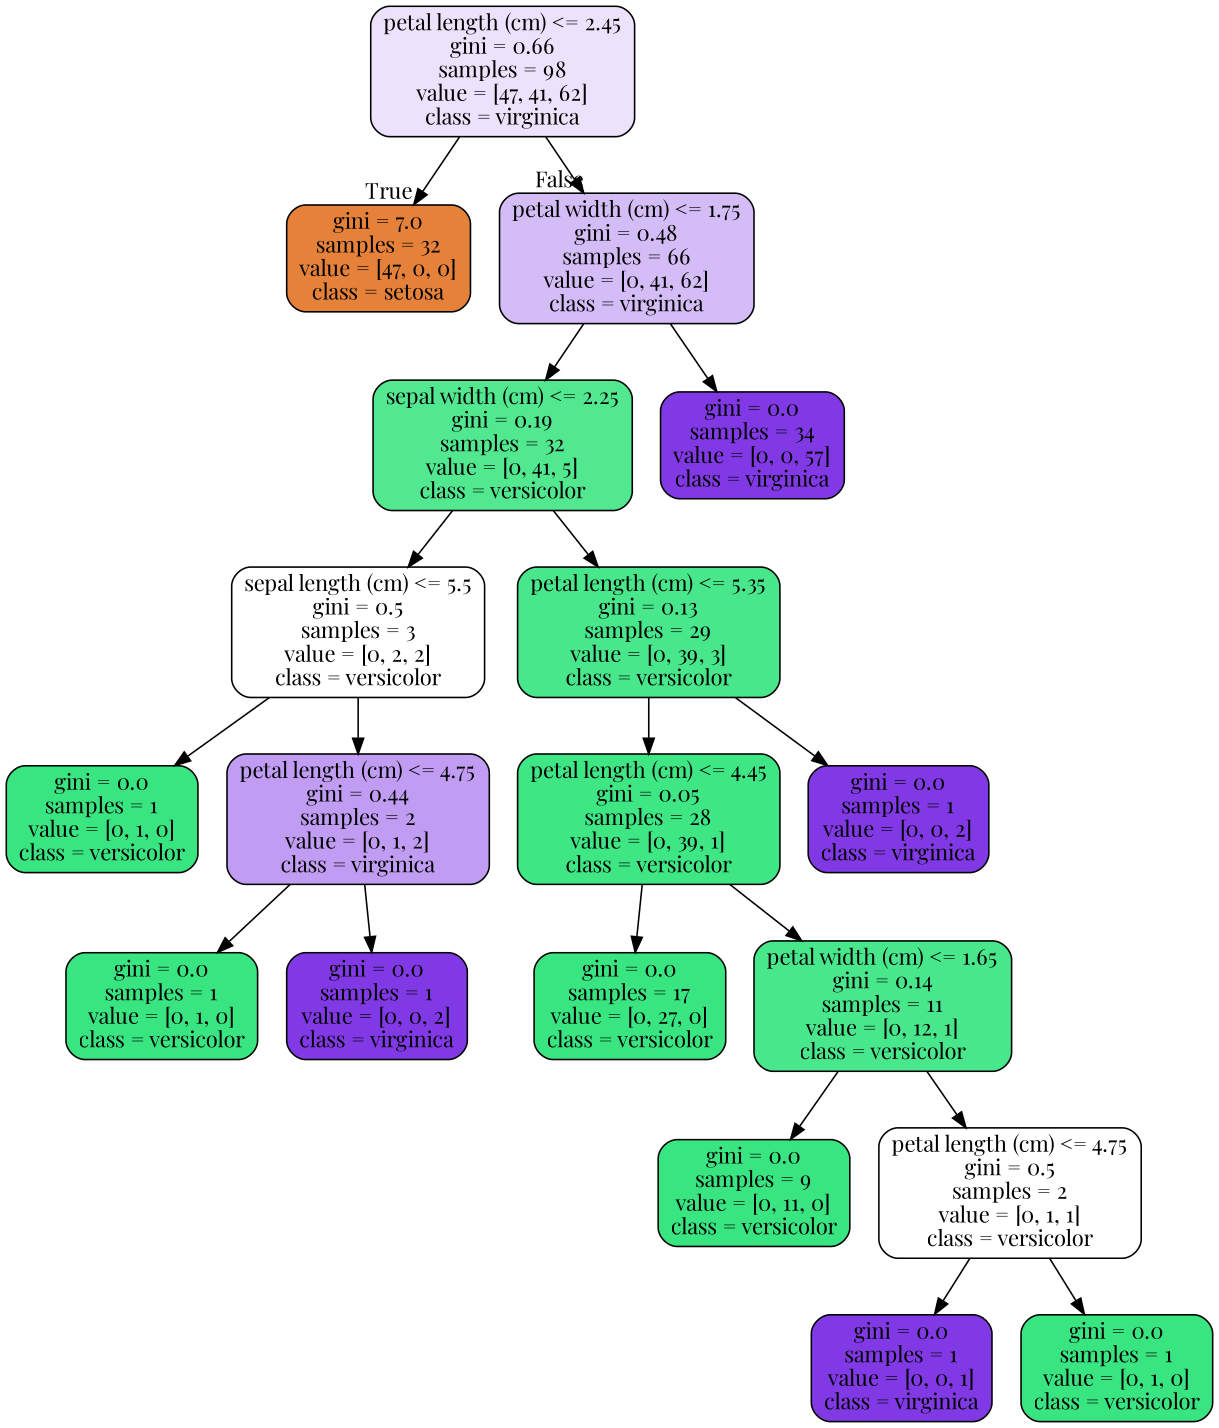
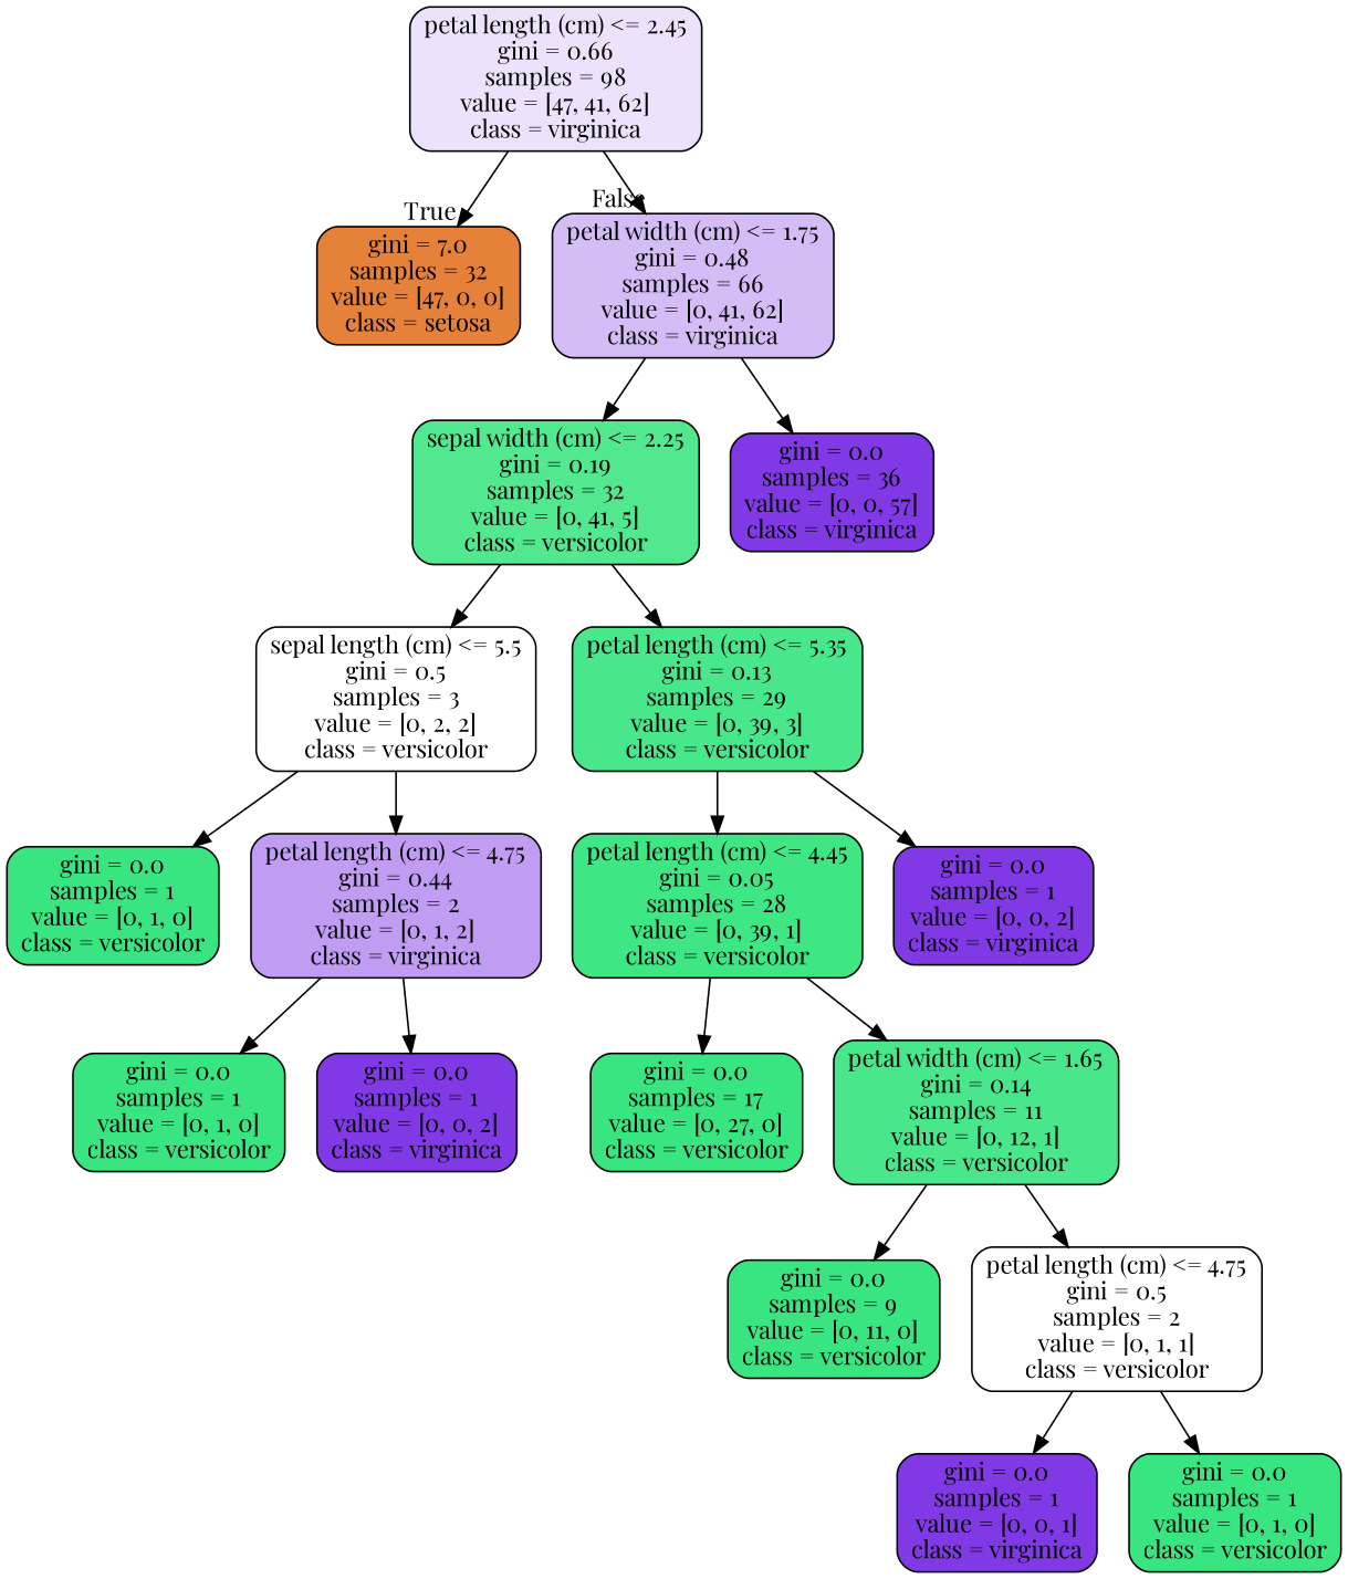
  digraph {
    fontname="Playfair Display"
    node [color=black fillcolor="#39e581" fontname="Playfair Display" shape=box style="filled, rounded"]
    edge [fontname="Playfair Display"]
    n1 [fillcolor="#ede2fb" label="petal length (cm) <= 2.45\ngini = 0.66\nsamples = 98\nvalue = [47, 41, 62]\nclass = virginica"]
    n2 [fillcolor="#e58139" label="gini = 7.0\nsamples = 32\nvalue = [47, 0, 0]\nclass = setosa"]
    n3 [fillcolor="#d4bcf6" label="petal width (cm) <= 1.75\ngini = 0.48\nsamples = 66\nvalue = [0, 41, 62]\nclass = virginica"]
    n4 [fillcolor="#51e890" label="sepal width (cm) <= 2.25\ngini = 0.19\nsamples = 32\nvalue = [0, 41, 5]\nclass = versicolor"]
-   n5 [fillcolor="#8139e5" label="gini = 0.0\nsamples = 34\nvalue = [0, 0, 57]\nclass = virginica"]
+   n5 [fillcolor="#8139e5" label="gini = 0.0\nsamples = 36\nvalue = [0, 0, 57]\nclass = virginica"]
    n6 [fillcolor="#ffffff" label="sepal length (cm) <= 5.5\ngini = 0.5\nsamples = 3\nvalue = [0, 2, 2]\nclass = versicolor"]
    n7 [fillcolor="#48e78b" label="petal length (cm) <= 5.35\ngini = 0.13\nsamples = 29\nvalue = [0, 39, 3]\nclass = versicolor"]
    n8 [label="gini = 0.0\nsamples = 1\nvalue = [0, 1, 0]\nclass = versicolor"]
    n9 [fillcolor="#c09cf2" label="petal length (cm) <= 4.75\ngini = 0.44\nsamples = 2\nvalue = [0, 1, 2]\nclass = virginica"]
    n10 [fillcolor="#3ee684" label="petal length (cm) <= 4.45\ngini = 0.05\nsamples = 28\nvalue = [0, 39, 1]\nclass = versicolor"]
    n11 [fillcolor="#8139e5" label="gini = 0.0\nsamples = 1\nvalue = [0, 0, 2]\nclass = virginica"]
    n12 [label="gini = 0.0\nsamples = 1\nvalue = [0, 1, 0]\nclass = versicolor"]
    n13 [fillcolor="#8139e5" label="gini = 0.0\nsamples = 1\nvalue = [0, 0, 2]\nclass = virginica"]
    n14 [label="gini = 0.0\nsamples = 17\nvalue = [0, 27, 0]\nclass = versicolor"]
    n15 [fillcolor="#49e78c" label="petal width (cm) <= 1.65\ngini = 0.14\nsamples = 11\nvalue = [0, 12, 1]\nclass = versicolor"]
    n16 [label="gini = 0.0\nsamples = 9\nvalue = [0, 11, 0]\nclass = versicolor"]
    n17 [fillcolor="#ffffff" label="petal length (cm) <= 4.75\ngini = 0.5\nsamples = 2\nvalue = [0, 1, 1]\nclass = versicolor"]
    n18 [fillcolor="#8139e5" label="gini = 0.0\nsamples = 1\nvalue = [0, 0, 1]\nclass = virginica"]
    n19 [label="gini = 0.0\nsamples = 1\nvalue = [0, 1, 0]\nclass = versicolor"]
    n1 -> n2 [headlabel=True labelangle=45 labeldistance=2.5]
    n1 -> n3 [headlabel=False labelangle=-45 labeldistance=2.5]
    n3 -> n4
    n3 -> n5
    n4 -> n6
    n4 -> n7
    n6 -> n8
    n6 -> n9
    n7 -> n10
    n7 -> n11
    n9 -> n12
    n9 -> n13
    n10 -> n14
    n10 -> n15
    n15 -> n16
    n15 -> n17
    n17 -> n18
    n17 -> n19
  }
